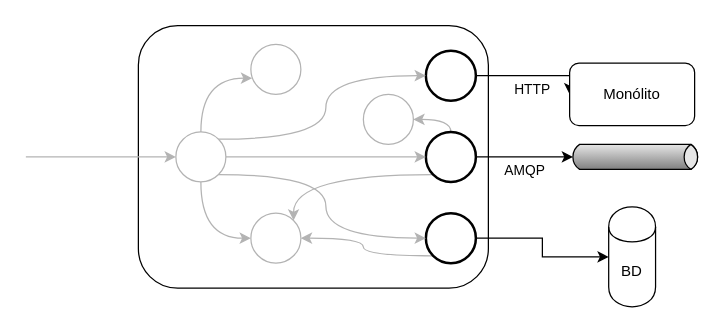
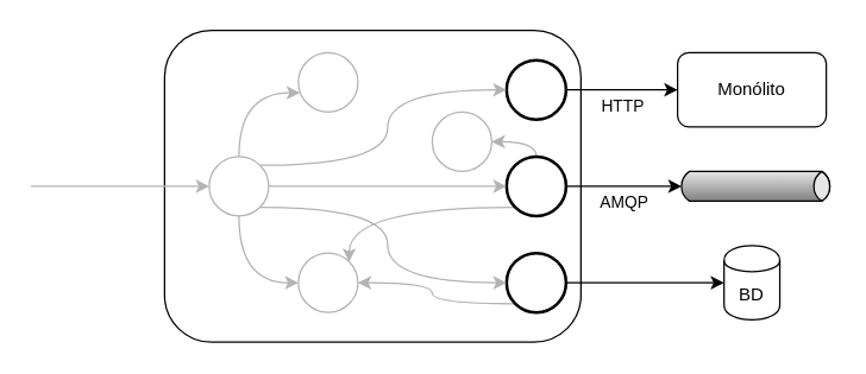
  <mxCell id="0" />
  <mxCell id="1" parent="0" />
  <mxCell id="2" value="" style="rounded=1;whiteSpace=wrap;html=1;" vertex="1" parent="1"><mxGeometry x="110" y="20" width="280" height="210" as="geometry" /></mxCell>
  <mxCell id="3" value="HTTP" style="edgeStyle=orthogonalEdgeStyle;rounded=0;orthogonalLoop=1;jettySize=auto;html=1;exitX=1;exitY=0.5;exitDx=0;exitDy=0;entryX=0;entryY=0.5;entryDx=0;entryDy=0;verticalAlign=top;spacing=0;strokeColor=#000000;fontColor=#000000;" edge="1" parent="1" source="4" target="9"><mxGeometry relative="1" as="geometry"><Array as="points"><mxPoint x="410" y="60" /><mxPoint x="410" y="60" /></Array></mxGeometry></mxCell>
  <mxCell id="4" value="" style="ellipse;whiteSpace=wrap;html=1;aspect=fixed;strokeColor=#000000;strokeWidth=2;" vertex="1" parent="1"><mxGeometry x="340" y="40" width="40" height="40" as="geometry" /></mxCell>
  <mxCell id="5" value="AMQP" style="edgeStyle=orthogonalEdgeStyle;rounded=0;orthogonalLoop=1;jettySize=auto;html=1;exitX=0;exitY=0.5;exitDx=0;exitDy=0;entryX=0;entryY=0.5;entryDx=2.7;entryDy=0;entryPerimeter=0;verticalAlign=top;spacing=0;strokeColor=#000000;fontColor=#000000;" edge="1" parent="1" source="8" target="12"><mxGeometry relative="1" as="geometry" /></mxCell>
  <mxCell id="6" style="edgeStyle=orthogonalEdgeStyle;curved=1;orthogonalLoop=1;jettySize=auto;html=1;exitX=0.5;exitY=1;exitDx=0;exitDy=0;entryX=1;entryY=0.5;entryDx=0;entryDy=0;fontSize=10;strokeColor=#B3B3B3;" edge="1" parent="1" source="8" target="23"><mxGeometry relative="1" as="geometry"><Array as="points"><mxPoint x="360" y="95" /></Array></mxGeometry></mxCell>
  <mxCell id="7" style="edgeStyle=orthogonalEdgeStyle;curved=1;orthogonalLoop=1;jettySize=auto;html=1;exitX=1;exitY=0;exitDx=0;exitDy=0;entryX=1;entryY=0;entryDx=0;entryDy=0;fontSize=10;strokeColor=#B3B3B3;" edge="1" parent="1" source="8" target="21"><mxGeometry relative="1" as="geometry" /></mxCell>
  <mxCell id="8" value="" style="ellipse;whiteSpace=wrap;html=1;aspect=fixed;direction=west;strokeColor=#000000;strokeWidth=2;" vertex="1" parent="1"><mxGeometry x="340" y="105" width="40" height="40" as="geometry" /></mxCell>
- <mxCell id="9" value="Monólito" style="rounded=1;whiteSpace=wrap;html=1;strokeColor=#000000;fontColor=#000000;" vertex="1" parent="1"><mxGeometry x="455" y="50" width="100" height="50" as="geometry" /></mxCell>
+ <mxCell id="9" value="Monólito" style="rounded=1;whiteSpace=wrap;html=1;strokeColor=#000000;fontColor=#000000;" vertex="1" parent="1"><mxGeometry x="455" y="35" width="100" height="50" as="geometry" /></mxCell>
  <mxCell id="10" value="" style="edgeStyle=orthogonalEdgeStyle;rounded=0;orthogonalLoop=1;jettySize=auto;html=1;exitX=0;exitY=0.5;exitDx=0;exitDy=0;entryX=0;entryY=0.5;entryDx=0;entryDy=0;strokeColor=#000000;" edge="1" parent="1" source="14" target="11"><mxGeometry relative="1" as="geometry" /></mxCell>
- <mxCell id="11" value="BD" style="shape=cylinder;whiteSpace=wrap;html=1;boundedLbl=1;backgroundOutline=1;strokeColor=#000000;fontColor=#000000;" vertex="1" parent="1"><mxGeometry x="486.25" y="165" width="37.5" height="80" as="geometry" /></mxCell>
+ <mxCell id="11" value="BD" style="shape=cylinder;whiteSpace=wrap;html=1;boundedLbl=1;backgroundOutline=1;strokeColor=#000000;fontColor=#000000;" vertex="1" parent="1"><mxGeometry x="486.25" y="165" width="37.5" height="50" as="geometry" /></mxCell>
  <mxCell id="12" value="" style="strokeWidth=1;outlineConnect=0;dashed=0;align=center;fontSize=10;shape=mxgraph.eip.messageChannel;verticalLabelPosition=bottom;labelBackgroundColor=#ffffff;verticalAlign=top;spacing=0;html=1;labelPosition=center;horizontal=1;strokeColor=#000000;" vertex="1" parent="1"><mxGeometry x="455" y="110" width="105" height="30" as="geometry" /></mxCell>
  <mxCell id="13" style="edgeStyle=orthogonalEdgeStyle;curved=1;orthogonalLoop=1;jettySize=auto;html=1;exitX=1;exitY=0;exitDx=0;exitDy=0;entryX=1;entryY=0.5;entryDx=0;entryDy=0;fontSize=10;strokeColor=#B3B3B3;" edge="1" parent="1" source="14" target="21"><mxGeometry relative="1" as="geometry" /></mxCell>
  <mxCell id="14" value="" style="ellipse;whiteSpace=wrap;html=1;aspect=fixed;direction=west;strokeColor=#000000;strokeWidth=2;" vertex="1" parent="1"><mxGeometry x="340" y="170" width="40" height="40" as="geometry" /></mxCell>
  <mxCell id="15" style="edgeStyle=orthogonalEdgeStyle;orthogonalLoop=1;jettySize=auto;html=1;exitX=1;exitY=1;exitDx=0;exitDy=0;entryX=1;entryY=0.5;entryDx=0;entryDy=0;fontSize=10;curved=1;strokeColor=#B3B3B3;" edge="1" parent="1" source="20" target="14"><mxGeometry relative="1" as="geometry" /></mxCell>
  <mxCell id="16" style="edgeStyle=orthogonalEdgeStyle;curved=1;orthogonalLoop=1;jettySize=auto;html=1;exitX=1;exitY=0.5;exitDx=0;exitDy=0;fontSize=10;strokeColor=#B3B3B3;" edge="1" parent="1" source="20" target="8"><mxGeometry relative="1" as="geometry" /></mxCell>
  <mxCell id="17" style="edgeStyle=orthogonalEdgeStyle;curved=1;orthogonalLoop=1;jettySize=auto;html=1;exitX=1;exitY=0;exitDx=0;exitDy=0;entryX=0;entryY=0.5;entryDx=0;entryDy=0;fontSize=10;strokeColor=#B3B3B3;" edge="1" parent="1" source="20" target="4"><mxGeometry relative="1" as="geometry" /></mxCell>
  <mxCell id="18" style="edgeStyle=orthogonalEdgeStyle;curved=1;orthogonalLoop=1;jettySize=auto;html=1;exitX=0.5;exitY=1;exitDx=0;exitDy=0;entryX=0;entryY=0.5;entryDx=0;entryDy=0;fontSize=10;strokeColor=#B3B3B3;" edge="1" parent="1" source="20" target="21"><mxGeometry relative="1" as="geometry" /></mxCell>
  <mxCell id="19" style="edgeStyle=orthogonalEdgeStyle;curved=1;orthogonalLoop=1;jettySize=auto;html=1;exitX=0.5;exitY=0;exitDx=0;exitDy=0;entryX=0.025;entryY=0.675;entryDx=0;entryDy=0;entryPerimeter=0;fontSize=10;strokeColor=#B3B3B3;" edge="1" parent="1" source="20" target="24"><mxGeometry relative="1" as="geometry" /></mxCell>
  <mxCell id="20" value="" style="ellipse;whiteSpace=wrap;html=1;aspect=fixed;strokeColor=#B3B3B3;" vertex="1" parent="1"><mxGeometry x="140" y="105" width="40" height="40" as="geometry" /></mxCell>
  <mxCell id="21" value="" style="ellipse;whiteSpace=wrap;html=1;aspect=fixed;strokeWidth=1;strokeColor=#B3B3B3;" vertex="1" parent="1"><mxGeometry x="200" y="170" width="40" height="40" as="geometry" /></mxCell>
  <mxCell id="22" value="" style="endArrow=classic;html=1;fontSize=10;entryX=0;entryY=0.5;entryDx=0;entryDy=0;strokeColor=#B3B3B3;" edge="1" parent="1" target="20"><mxGeometry width="50" height="50" relative="1" as="geometry"><mxPoint x="20" y="125" as="sourcePoint" /><mxPoint x="40" y="120" as="targetPoint" /></mxGeometry></mxCell>
  <mxCell id="23" value="" style="ellipse;whiteSpace=wrap;html=1;aspect=fixed;strokeWidth=1;strokeColor=#B3B3B3;" vertex="1" parent="1"><mxGeometry x="290" y="75" width="40" height="40" as="geometry" /></mxCell>
  <mxCell id="24" value="" style="ellipse;whiteSpace=wrap;html=1;aspect=fixed;strokeWidth=1;strokeColor=#B3B3B3;" vertex="1" parent="1"><mxGeometry x="200" y="35" width="40" height="40" as="geometry" /></mxCell>
